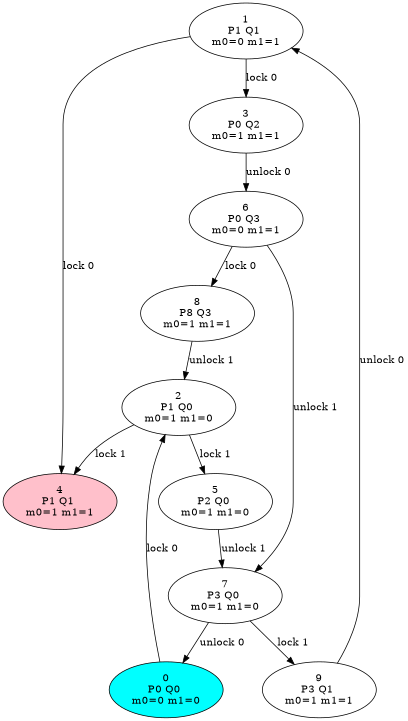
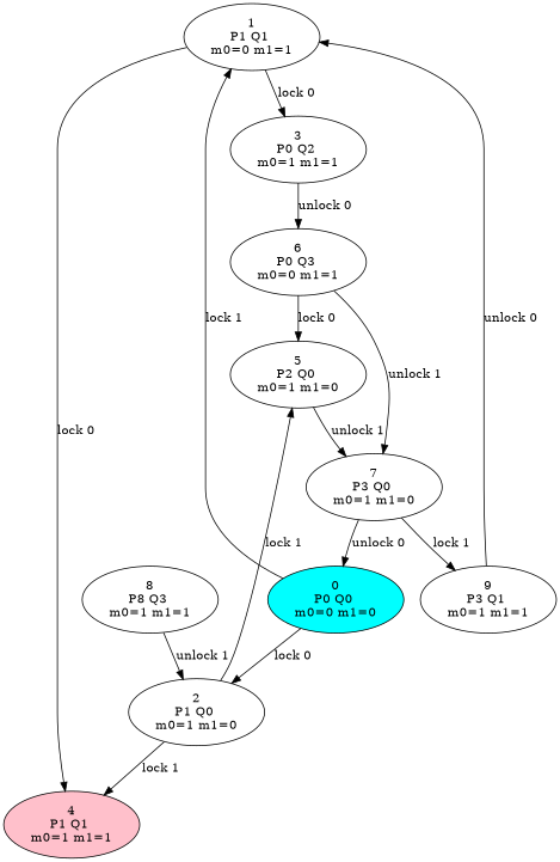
  digraph {
    n1 [label="1\nP1 Q1 \nm0=0 m1=1"]
    n2 [fillcolor=pink label="4\nP1 Q1 \nm0=1 m1=1" style=filled]
    n3 [label="3\nP0 Q2 \nm0=1 m1=1"]
    n4 [label="6\nP0 Q3 \nm0=0 m1=1"]
    n5 [label="8\nP8 Q3 \nm0=1 m1=1"]
    n6 [label="2\nP1 Q0 \nm0=1 m1=0"]
    n7 [label="5\nP2 Q0 \nm0=1 m1=0"]
    n8 [label="9\nP3 Q1 \nm0=1 m1=1"]
    n9 [label="7\nP3 Q0 \nm0=1 m1=0"]
    n10 [fillcolor=cyan label="0\nP0 Q0 \nm0=0 m1=0" style=filled]
    n1 -> n2 [label="lock 0"]
    n1 -> n3 [label="lock 0"]
    n3 -> n4 [label="unlock 0"]
-   n4 -> n5 [label="lock 0"]
+   n4 -> n7 [label="lock 0"]
    n4 -> n9 [label="unlock 1"]
    n5 -> n6 [label="unlock 1"]
    n6 -> n2 [label="lock 1"]
    n6 -> n7 [label="lock 1"]
    n7 -> n9 [label="unlock 1"]
    n8 -> n1 [label="unlock 0"]
    n9 -> n8 [label="lock 1"]
    n9 -> n10 [label="unlock 0"]
+   n10 -> n1 [label="lock 1"]
    n10 -> n6 [label="lock 0"]
  }
